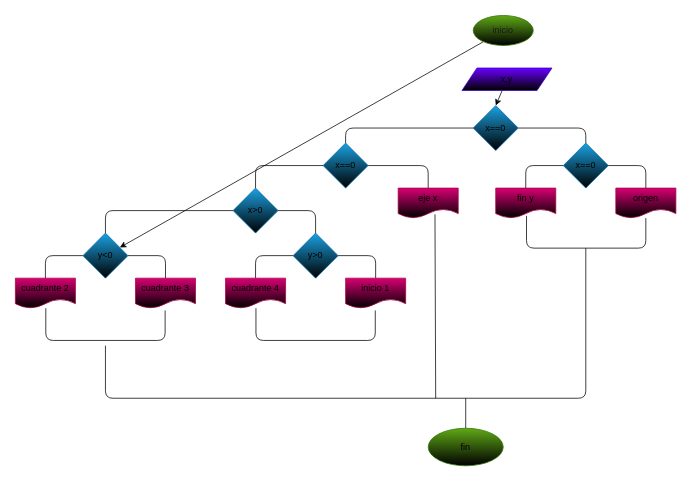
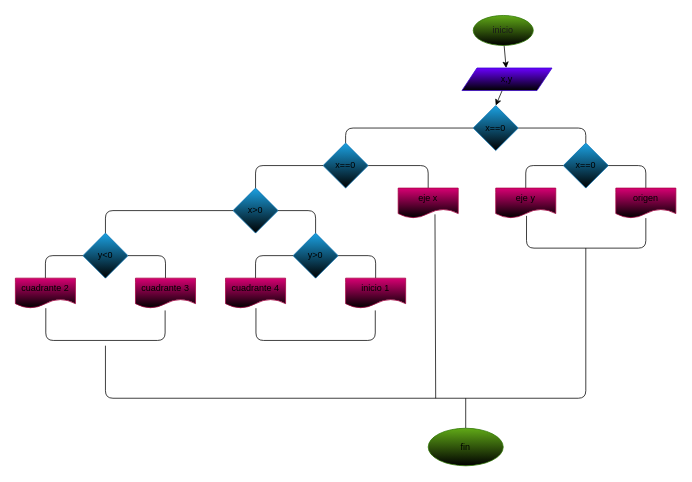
  <mxCell id="0" />
  <mxCell id="1" parent="0" />
- <mxCell id="2" style="edgeStyle=none;html=1;" edge="1" parent="1" source="3" target="27"><mxGeometry relative="1" as="geometry" /></mxCell>
+ <mxCell id="2" style="edgeStyle=none;html=1;" edge="1" parent="1" source="3" target="5"><mxGeometry relative="1" as="geometry" /></mxCell>
  <mxCell id="3" value="&lt;font color=&quot;#1a1a1a&quot;&gt;inicio&lt;/font&gt;" style="ellipse;whiteSpace=wrap;html=1;fillColor=#60a917;fontColor=#ffffff;strokeColor=#2D7600;gradientColor=default;" vertex="1" parent="1"><mxGeometry x="630" y="20" width="80" height="40" as="geometry" /></mxCell>
  <mxCell id="4" style="edgeStyle=none;html=1;entryX=0.5;entryY=0;entryDx=0;entryDy=0;" edge="1" parent="1" source="5" target="6"><mxGeometry relative="1" as="geometry"><mxPoint x="655" y="120" as="targetPoint" /><Array as="points" /></mxGeometry></mxCell>
  <mxCell id="5" value="&lt;font color=&quot;#000000&quot;&gt;x,y&lt;/font&gt;" style="shape=parallelogram;perimeter=parallelogramPerimeter;whiteSpace=wrap;html=1;fixedSize=1;fillColor=#6a00ff;fontColor=#ffffff;strokeColor=#3700CC;gradientColor=default;" vertex="1" parent="1"><mxGeometry x="615" y="90" width="120" height="30" as="geometry" /></mxCell>
  <mxCell id="6" value="&lt;font color=&quot;#000000&quot;&gt;x==0&lt;/font&gt;" style="rhombus;whiteSpace=wrap;html=1;fillColor=#1ba1e2;fontColor=#ffffff;strokeColor=#006EAF;gradientColor=default;" vertex="1" parent="1"><mxGeometry x="630" y="140" width="60" height="60" as="geometry" /></mxCell>
  <mxCell id="7" value="" style="endArrow=none;html=1;exitX=1;exitY=0.5;exitDx=0;exitDy=0;" edge="1" parent="1" source="6"><mxGeometry width="50" height="50" relative="1" as="geometry"><mxPoint x="760" y="250" as="sourcePoint" /><mxPoint x="780" y="190" as="targetPoint" /><Array as="points"><mxPoint x="780" y="170" /></Array></mxGeometry></mxCell>
  <mxCell id="8" value="&lt;font color=&quot;#000000&quot;&gt;x==0&lt;/font&gt;" style="rhombus;whiteSpace=wrap;html=1;fillColor=#1ba1e2;fontColor=#ffffff;strokeColor=#006EAF;gradientColor=default;" vertex="1" parent="1"><mxGeometry x="750" y="190" width="60" height="60" as="geometry" /></mxCell>
  <mxCell id="9" value="" style="endArrow=none;html=1;entryX=0;entryY=0.5;entryDx=0;entryDy=0;" edge="1" parent="1" target="8"><mxGeometry width="50" height="50" relative="1" as="geometry"><mxPoint x="700" y="250" as="sourcePoint" /><mxPoint x="810" y="200" as="targetPoint" /><Array as="points"><mxPoint x="700" y="220" /></Array></mxGeometry></mxCell>
  <mxCell id="10" value="" style="endArrow=none;html=1;exitX=1;exitY=0.5;exitDx=0;exitDy=0;" edge="1" parent="1" source="8"><mxGeometry width="50" height="50" relative="1" as="geometry"><mxPoint x="760" y="250" as="sourcePoint" /><mxPoint x="860" y="250" as="targetPoint" /><Array as="points"><mxPoint x="860" y="220" /></Array></mxGeometry></mxCell>
  <mxCell id="11" value="&lt;font color=&quot;#000000&quot;&gt;origen&lt;/font&gt;" style="shape=document;whiteSpace=wrap;html=1;boundedLbl=1;fillColor=#d80073;fontColor=#ffffff;strokeColor=#A50040;gradientColor=default;" vertex="1" parent="1"><mxGeometry x="820" y="250" width="80" height="40" as="geometry" /></mxCell>
  <mxCell id="12" value="" style="endArrow=none;html=1;entryX=0.513;entryY=0.925;entryDx=0;entryDy=0;entryPerimeter=0;exitX=0.5;exitY=1;exitDx=0;exitDy=0;exitPerimeter=0;" edge="1" parent="1" source="11"><mxGeometry width="50" height="50" relative="1" as="geometry"><mxPoint x="850" y="330" as="sourcePoint" /><mxPoint x="701.04" y="287" as="targetPoint" /><Array as="points"><mxPoint x="860" y="330" /><mxPoint x="701" y="330" /></Array></mxGeometry></mxCell>
  <mxCell id="13" value="" style="endArrow=none;html=1;exitX=0;exitY=0.5;exitDx=0;exitDy=0;" edge="1" parent="1" source="6"><mxGeometry width="50" height="50" relative="1" as="geometry"><mxPoint x="480" y="190" as="sourcePoint" /><mxPoint x="460" y="190" as="targetPoint" /><Array as="points"><mxPoint x="460" y="170" /></Array></mxGeometry></mxCell>
  <mxCell id="14" value="&lt;font color=&quot;#000000&quot;&gt;x==0&lt;/font&gt;" style="rhombus;whiteSpace=wrap;html=1;fillColor=#1ba1e2;fontColor=#ffffff;strokeColor=#006EAF;gradientColor=default;" vertex="1" parent="1"><mxGeometry x="430" y="190" width="60" height="60" as="geometry" /></mxCell>
  <mxCell id="15" value="" style="endArrow=none;html=1;exitX=1;exitY=0.5;exitDx=0;exitDy=0;entryX=0.5;entryY=0;entryDx=0;entryDy=0;" edge="1" parent="1" target="18"><mxGeometry width="50" height="50" relative="1" as="geometry"><mxPoint x="490" y="220" as="sourcePoint" /><mxPoint x="540" y="250" as="targetPoint" /><Array as="points"><mxPoint x="570" y="220" /></Array></mxGeometry></mxCell>
  <mxCell id="16" value="" style="endArrow=none;html=1;entryX=0;entryY=0.5;entryDx=0;entryDy=0;" edge="1" parent="1"><mxGeometry width="50" height="50" relative="1" as="geometry"><mxPoint x="340" y="250" as="sourcePoint" /><mxPoint x="430" y="220" as="targetPoint" /><Array as="points"><mxPoint x="340" y="220" /></Array></mxGeometry></mxCell>
- <mxCell id="17" value="&lt;font color=&quot;#000000&quot;&gt;fin y&lt;/font&gt;" style="shape=document;whiteSpace=wrap;html=1;boundedLbl=1;fillColor=#d80073;fontColor=#ffffff;strokeColor=#A50040;gradientColor=default;" vertex="1" parent="1"><mxGeometry x="660" y="250" width="80" height="40" as="geometry" /></mxCell>
+ <mxCell id="17" value="&lt;font color=&quot;#000000&quot;&gt;eje y&lt;/font&gt;" style="shape=document;whiteSpace=wrap;html=1;boundedLbl=1;fillColor=#d80073;fontColor=#ffffff;strokeColor=#A50040;gradientColor=default;" vertex="1" parent="1"><mxGeometry x="660" y="250" width="80" height="40" as="geometry" /></mxCell>
  <mxCell id="18" value="&lt;font color=&quot;#000000&quot;&gt;eje x&lt;/font&gt;" style="shape=document;whiteSpace=wrap;html=1;boundedLbl=1;fillColor=#d80073;fontColor=#ffffff;strokeColor=#A50040;gradientColor=default;" vertex="1" parent="1"><mxGeometry x="530" y="250" width="80" height="40" as="geometry" /></mxCell>
  <mxCell id="19" value="&lt;font color=&quot;#000000&quot;&gt;x&amp;gt;0&lt;/font&gt;" style="rhombus;whiteSpace=wrap;html=1;fillColor=#1ba1e2;fontColor=#ffffff;strokeColor=#006EAF;gradientColor=default;" vertex="1" parent="1"><mxGeometry x="310" y="250" width="60" height="60" as="geometry" /></mxCell>
  <mxCell id="20" value="" style="endArrow=none;html=1;exitX=1;exitY=0.5;exitDx=0;exitDy=0;" edge="1" parent="1"><mxGeometry width="50" height="50" relative="1" as="geometry"><mxPoint x="370" y="280" as="sourcePoint" /><mxPoint x="420" y="310" as="targetPoint" /><Array as="points"><mxPoint x="420" y="280" /></Array></mxGeometry></mxCell>
  <mxCell id="21" value="&lt;font color=&quot;#000000&quot;&gt;y&amp;gt;0&lt;/font&gt;" style="rhombus;whiteSpace=wrap;html=1;fillColor=#1ba1e2;fontColor=#ffffff;strokeColor=#006EAF;gradientColor=default;" vertex="1" parent="1"><mxGeometry x="390" y="310" width="60" height="60" as="geometry" /></mxCell>
  <mxCell id="22" value="" style="endArrow=none;html=1;exitX=1;exitY=0.5;exitDx=0;exitDy=0;" edge="1" parent="1"><mxGeometry width="50" height="50" relative="1" as="geometry"><mxPoint x="450" y="340" as="sourcePoint" /><mxPoint x="500" y="370" as="targetPoint" /><Array as="points"><mxPoint x="500" y="340" /></Array></mxGeometry></mxCell>
  <mxCell id="23" value="&lt;font color=&quot;#000000&quot;&gt;inicio 1&lt;/font&gt;" style="shape=document;whiteSpace=wrap;html=1;boundedLbl=1;fillColor=#d80073;fontColor=#ffffff;strokeColor=#A50040;gradientColor=default;" vertex="1" parent="1"><mxGeometry x="460" y="370" width="80" height="40" as="geometry" /></mxCell>
  <mxCell id="24" value="" style="endArrow=none;html=1;entryX=0;entryY=0.5;entryDx=0;entryDy=0;" edge="1" parent="1"><mxGeometry width="50" height="50" relative="1" as="geometry"><mxPoint x="340" y="370" as="sourcePoint" /><mxPoint x="390" y="340" as="targetPoint" /><Array as="points"><mxPoint x="340" y="340" /></Array></mxGeometry></mxCell>
  <mxCell id="25" value="&lt;font color=&quot;#000000&quot;&gt;cuadrante 4&lt;/font&gt;" style="shape=document;whiteSpace=wrap;html=1;boundedLbl=1;fillColor=#d80073;fontColor=#ffffff;strokeColor=#A50040;gradientColor=default;" vertex="1" parent="1"><mxGeometry x="300" y="370" width="80" height="40" as="geometry" /></mxCell>
  <mxCell id="26" value="" style="endArrow=none;html=1;entryX=0;entryY=0.5;entryDx=0;entryDy=0;" edge="1" parent="1"><mxGeometry width="50" height="50" relative="1" as="geometry"><mxPoint x="140" y="310" as="sourcePoint" /><mxPoint x="310" y="280" as="targetPoint" /><Array as="points"><mxPoint x="140" y="280" /></Array></mxGeometry></mxCell>
  <mxCell id="27" value="&lt;font color=&quot;#000000&quot;&gt;y&amp;lt;0&lt;/font&gt;" style="rhombus;whiteSpace=wrap;html=1;fillColor=#1ba1e2;fontColor=#ffffff;strokeColor=#006EAF;gradientColor=default;" vertex="1" parent="1"><mxGeometry x="110" y="310" width="60" height="60" as="geometry" /></mxCell>
  <mxCell id="28" value="" style="endArrow=none;html=1;exitX=1;exitY=0.5;exitDx=0;exitDy=0;" edge="1" parent="1"><mxGeometry width="50" height="50" relative="1" as="geometry"><mxPoint x="170" y="340" as="sourcePoint" /><mxPoint x="220" y="370" as="targetPoint" /><Array as="points"><mxPoint x="220" y="340" /></Array></mxGeometry></mxCell>
  <mxCell id="29" value="&lt;font color=&quot;#000000&quot;&gt;cuadrante 3&lt;/font&gt;" style="shape=document;whiteSpace=wrap;html=1;boundedLbl=1;fillColor=#d80073;fontColor=#ffffff;strokeColor=#A50040;gradientColor=default;" vertex="1" parent="1"><mxGeometry y="370" width="80" height="40" as="geometry" x="180" /></mxCell>
  <mxCell id="30" value="" style="endArrow=none;html=1;entryX=0;entryY=0.5;entryDx=0;entryDy=0;" edge="1" parent="1"><mxGeometry width="50" height="50" relative="1" as="geometry"><mxPoint x="60" y="370" as="sourcePoint" /><mxPoint x="110" y="340" as="targetPoint" /><Array as="points"><mxPoint x="60" y="340" /></Array></mxGeometry></mxCell>
  <mxCell id="31" value="&lt;font color=&quot;#000000&quot;&gt;cuadrante 2&lt;/font&gt;" style="shape=document;whiteSpace=wrap;html=1;boundedLbl=1;fillColor=#d80073;fontColor=#ffffff;strokeColor=#A50040;gradientColor=default;" vertex="1" parent="1"><mxGeometry x="20" y="370" width="80" height="40" as="geometry" /></mxCell>
  <mxCell id="32" value="" style="endArrow=none;html=1;entryX=0.513;entryY=0.925;entryDx=0;entryDy=0;entryPerimeter=0;exitX=0.5;exitY=1;exitDx=0;exitDy=0;exitPerimeter=0;" edge="1" parent="1"><mxGeometry width="50" height="50" relative="1" as="geometry"><mxPoint x="499.5" y="413" as="sourcePoint" /><mxPoint x="340.54" y="410" as="targetPoint" /><Array as="points"><mxPoint x="499.5" y="453" /><mxPoint x="340.5" y="453" /></Array></mxGeometry></mxCell>
  <mxCell id="33" value="" style="endArrow=none;html=1;entryX=0.513;entryY=0.925;entryDx=0;entryDy=0;entryPerimeter=0;exitX=0.5;exitY=1;exitDx=0;exitDy=0;exitPerimeter=0;" edge="1" parent="1"><mxGeometry width="50" height="50" relative="1" as="geometry"><mxPoint x="219.5" y="413" as="sourcePoint" /><mxPoint x="60.54" y="410" as="targetPoint" /><Array as="points"><mxPoint x="219.5" y="453" /><mxPoint x="60.5" y="453" /></Array></mxGeometry></mxCell>
  <mxCell id="34" value="" style="endArrow=none;html=1;" edge="1" parent="1"><mxGeometry width="50" height="50" relative="1" as="geometry"><mxPoint x="780" y="330" as="sourcePoint" /><mxPoint x="140" y="460" as="targetPoint" /><Array as="points"><mxPoint x="780" y="530" /><mxPoint x="140" y="530" /></Array></mxGeometry></mxCell>
  <mxCell id="35" value="" style="endArrow=none;html=1;entryX=0.613;entryY=0.875;entryDx=0;entryDy=0;entryPerimeter=0;" edge="1" parent="1" target="18"><mxGeometry width="50" height="50" relative="1" as="geometry"><mxPoint x="580" y="530" as="sourcePoint" /><mxPoint x="500" y="370" as="targetPoint" /></mxGeometry></mxCell>
  <mxCell id="36" value="" style="endArrow=none;html=1;" edge="1" parent="1"><mxGeometry width="50" height="50" relative="1" as="geometry"><mxPoint x="620" y="570" as="sourcePoint" /><mxPoint x="620" y="530" as="targetPoint" /></mxGeometry></mxCell>
  <mxCell id="37" value="&lt;font color=&quot;#000000&quot;&gt;fin&lt;/font&gt;" style="ellipse;whiteSpace=wrap;html=1;fillColor=#60a917;fontColor=#ffffff;strokeColor=#2D7600;gradientColor=default;" vertex="1" parent="1"><mxGeometry x="570" y="570" width="100" height="50" as="geometry" /></mxCell>
